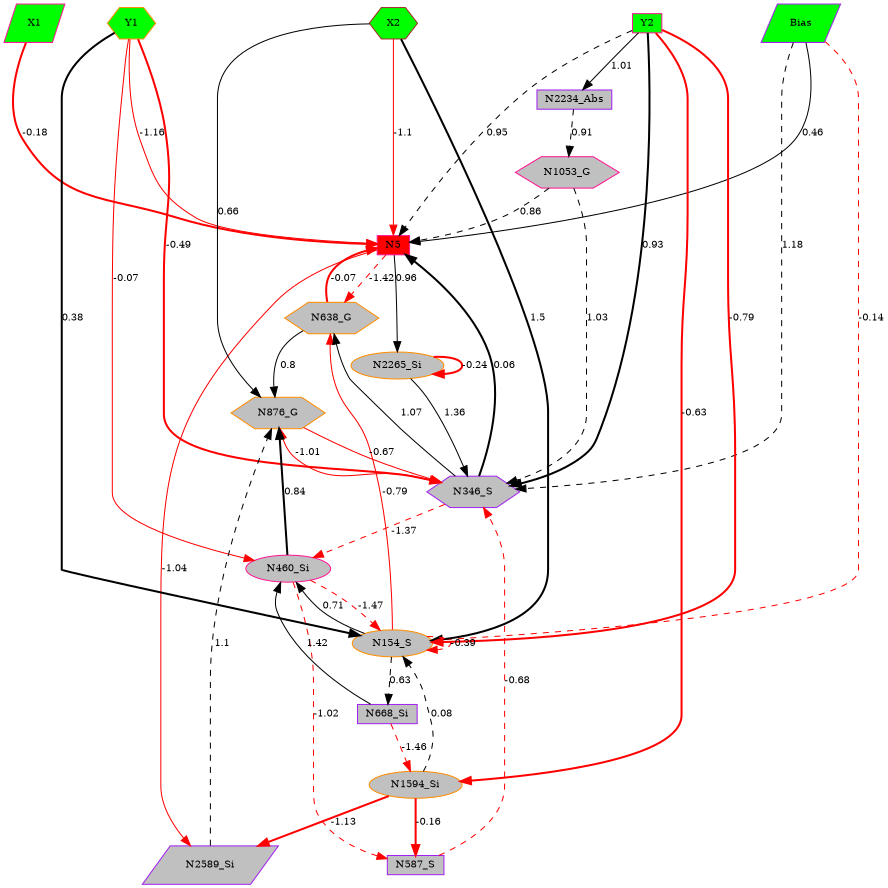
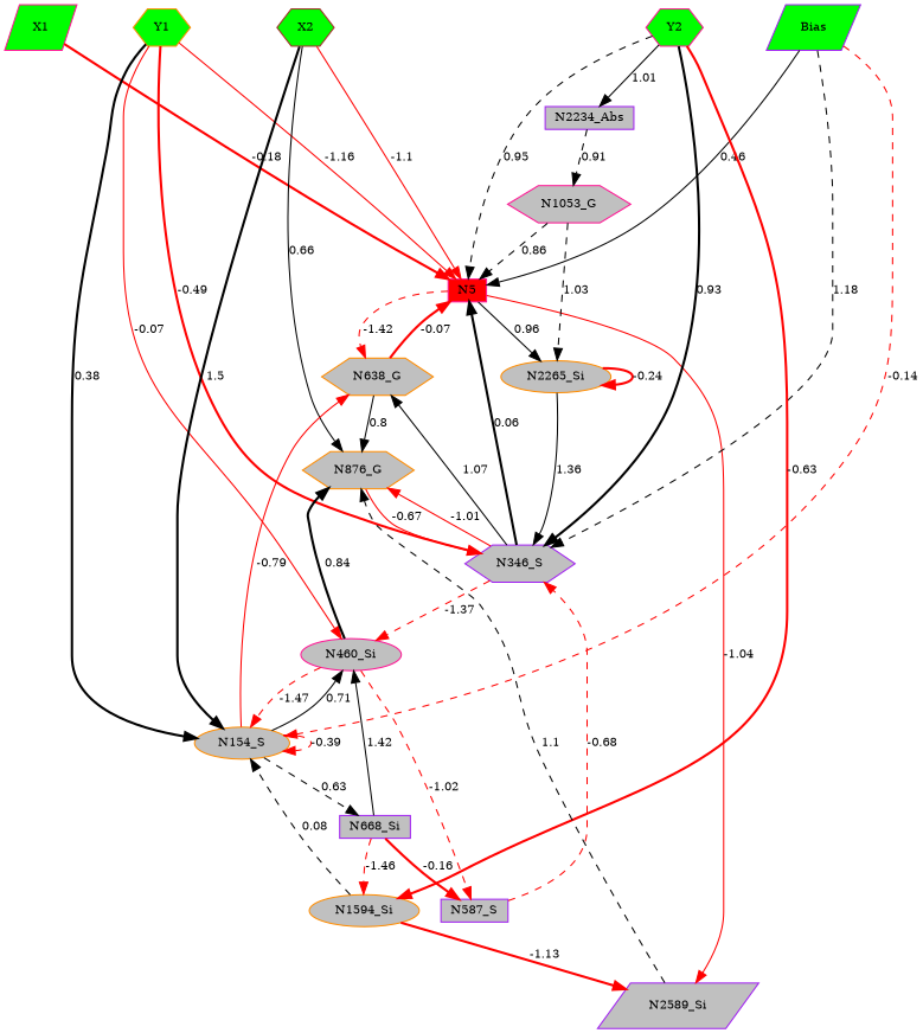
  digraph {
    node [color=purple fillcolor=gray fontsize=10 shape=hexagon style=filled]
    edge [color=red fontsize=10 style=dashed]
    N5 [color=deeppink fillcolor=red height=0.1 shape=box width=0.1]
    n2 [fillcolor=green height=0.1 label=Bias shape=parallelogram width=0.1]
    n3 [color=deeppink fillcolor=green height=0.1 label=X1 shape=parallelogram width=0.1]
    n4 [color=darkorange fillcolor=green height=0.1 label=Y1 width=0.1]
    n5 [color=brown fillcolor=green height=0.1 label=X2 width=0.1]
-   n6 [color=deeppink fillcolor=green height=0.1 label=Y2 shape=box width=0.1]
+   n6 [color=deeppink fillcolor=green height=0.1 label=Y2 width=0.1]
    n7 [color=darkorange height=0.1 label=N638_G width=0.1]
    n8 [color=darkorange height=0.1 label=N2265_Si shape=ellipse width=0.1]
    n9 [height=0.1 label=N2589_Si shape=parallelogram width=0.1]
    n10 [color=darkorange height=0.1 label=N154_S shape=ellipse width=0.1]
    n11 [height=0.1 label=N346_S width=0.1]
    n12 [color=deeppink height=0.1 label=N460_Si shape=ellipse width=0.1]
    n13 [color=darkorange height=0.1 label=N876_G width=0.1]
    n14 [color=darkorange height=0.1 label=N1594_Si shape=ellipse width=0.1]
    n15 [height=0.1 label=N2234_Abs shape=box width=0.1]
    n16 [height=0.1 label=N668_Si shape=box width=0.1]
    n17 [height=0.1 label=N587_S shape=box width=0.1]
    n18 [color=deeppink height=0.1 label=N1053_G width=0.1]
    subgraph sub_1 {
      rank=same
      N5
    }
    subgraph sub_2 {
      rank=same
      n2
      n3
      n4
      n5
      n6
    }
    N5 -> n7 [arrowType=inv label=-1.42]
    N5 -> n8 [color=black label=0.96 style=solid]
    N5 -> n9 [arrowType=inv label=-1.04 style=solid]
    n2 -> N5 [color=black label=0.46 style=solid]
    n2 -> n10 [arrowType=inv label=-0.14]
    n2 -> n11 [color=black label=1.18]
    n3 -> N5 [arrowType=inv label=-0.18 style=bold]
    n3 -> n4 [style=invis color="" fontsize=""]
    n4 -> N5 [arrowType=inv label=-1.16 style=solid]
    n4 -> n5 [style=invis color="" fontsize=""]
    n4 -> n10 [color=black label=0.38 style=bold]
    n4 -> n11 [arrowType=inv label=-0.49 style=bold]
    n4 -> n12 [arrowType=inv label=-0.07 style=solid]
    n5 -> N5 [arrowType=inv label=-1.1 style=solid]
    n5 -> n6 [style=invis color="" fontsize=""]
    n5 -> n10 [color=black label=1.5 style=bold]
    n5 -> n13 [color=black label=0.66 style=solid]
    n6 -> N5 [color=black label=0.95]
    n6 -> n2 [style=invis color="" fontsize=""]
-   n6 -> n10 [arrowType=inv label=-0.79 style=bold]
    n6 -> n11 [color=black label=0.93 style=bold]
    n6 -> n14 [arrowType=inv label=-0.63 style=bold]
    n6 -> n15 [color=black label=1.01 style=solid]
    n7 -> N5 [arrowType=inv label=-0.07 style=bold]
    n7 -> n13 [color=black label=0.8 style=solid]
    n8 -> n8 [arrowType=inv label=-0.24 style=bold]
    n8 -> n11 [color=black label=1.36 style=solid]
    n9 -> n13 [color=black label=1.1]
    n10 -> n7 [arrowType=inv label=-0.79 style=solid]
    n10 -> n10 [arrowType=inv label=-0.39]
    n10 -> n12 [color=black label=0.71 style=solid]
    n10 -> n16 [color=black label=0.63]
    n11 -> N5 [color=black label=0.06 style=bold]
    n11 -> n7 [color=black label=1.07 style=solid]
    n11 -> n12 [arrowType=inv label=-1.37]
    n11 -> n13 [arrowType=inv label=-1.01 style=solid]
    n12 -> n10 [arrowType=inv label=-1.47]
    n12 -> n13 [color=black label=0.84 style=bold]
    n12 -> n17 [arrowType=inv label=-1.02]
    n13 -> n11 [arrowType=inv label=-0.67 style=solid]
    n14 -> n9 [arrowType=inv label=-1.13 style=bold]
    n14 -> n10 [color=black label=0.08]
    n15 -> n18 [color=black label=0.91]
    n16 -> n12 [color=black label=1.42 style=solid]
    n16 -> n14 [arrowType=inv label=-1.46]
-   n14 -> n17 [arrowType=inv label=-0.16 style=bold]
+   n16 -> n17 [arrowType=inv label=-0.16 style=bold]
    n17 -> n11 [arrowType=inv label=-0.68]
    n18 -> N5 [color=black label=0.86]
-   n18 -> n11 [color=black label=1.03]
+   n18 -> n8 [color=black label=1.03]
  }
